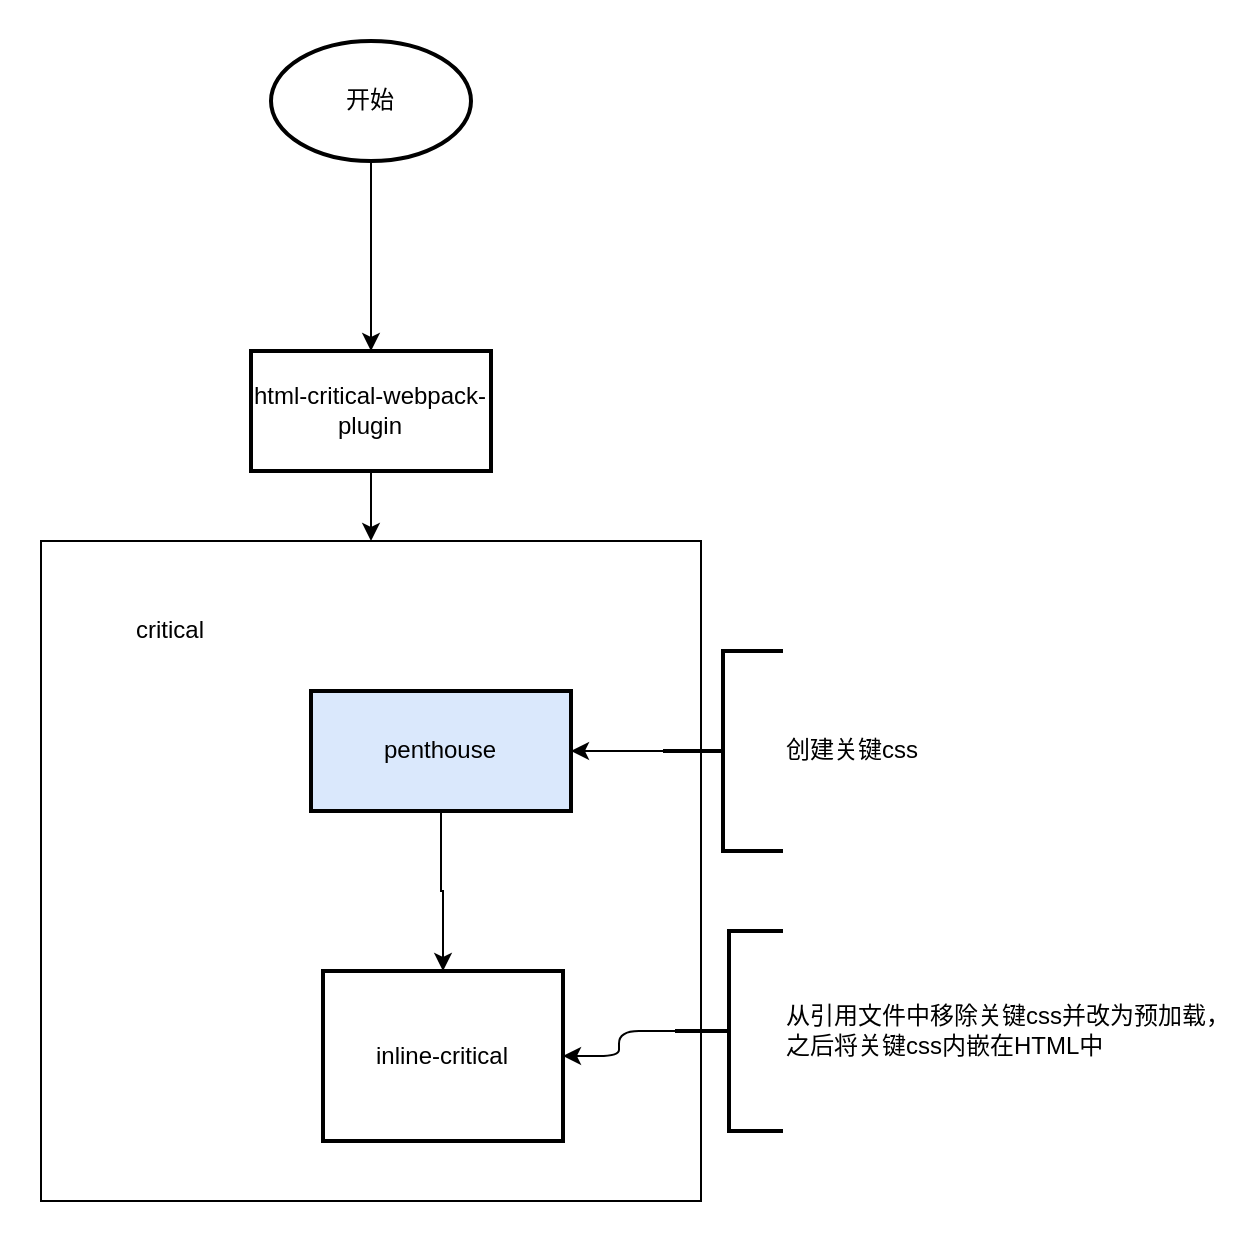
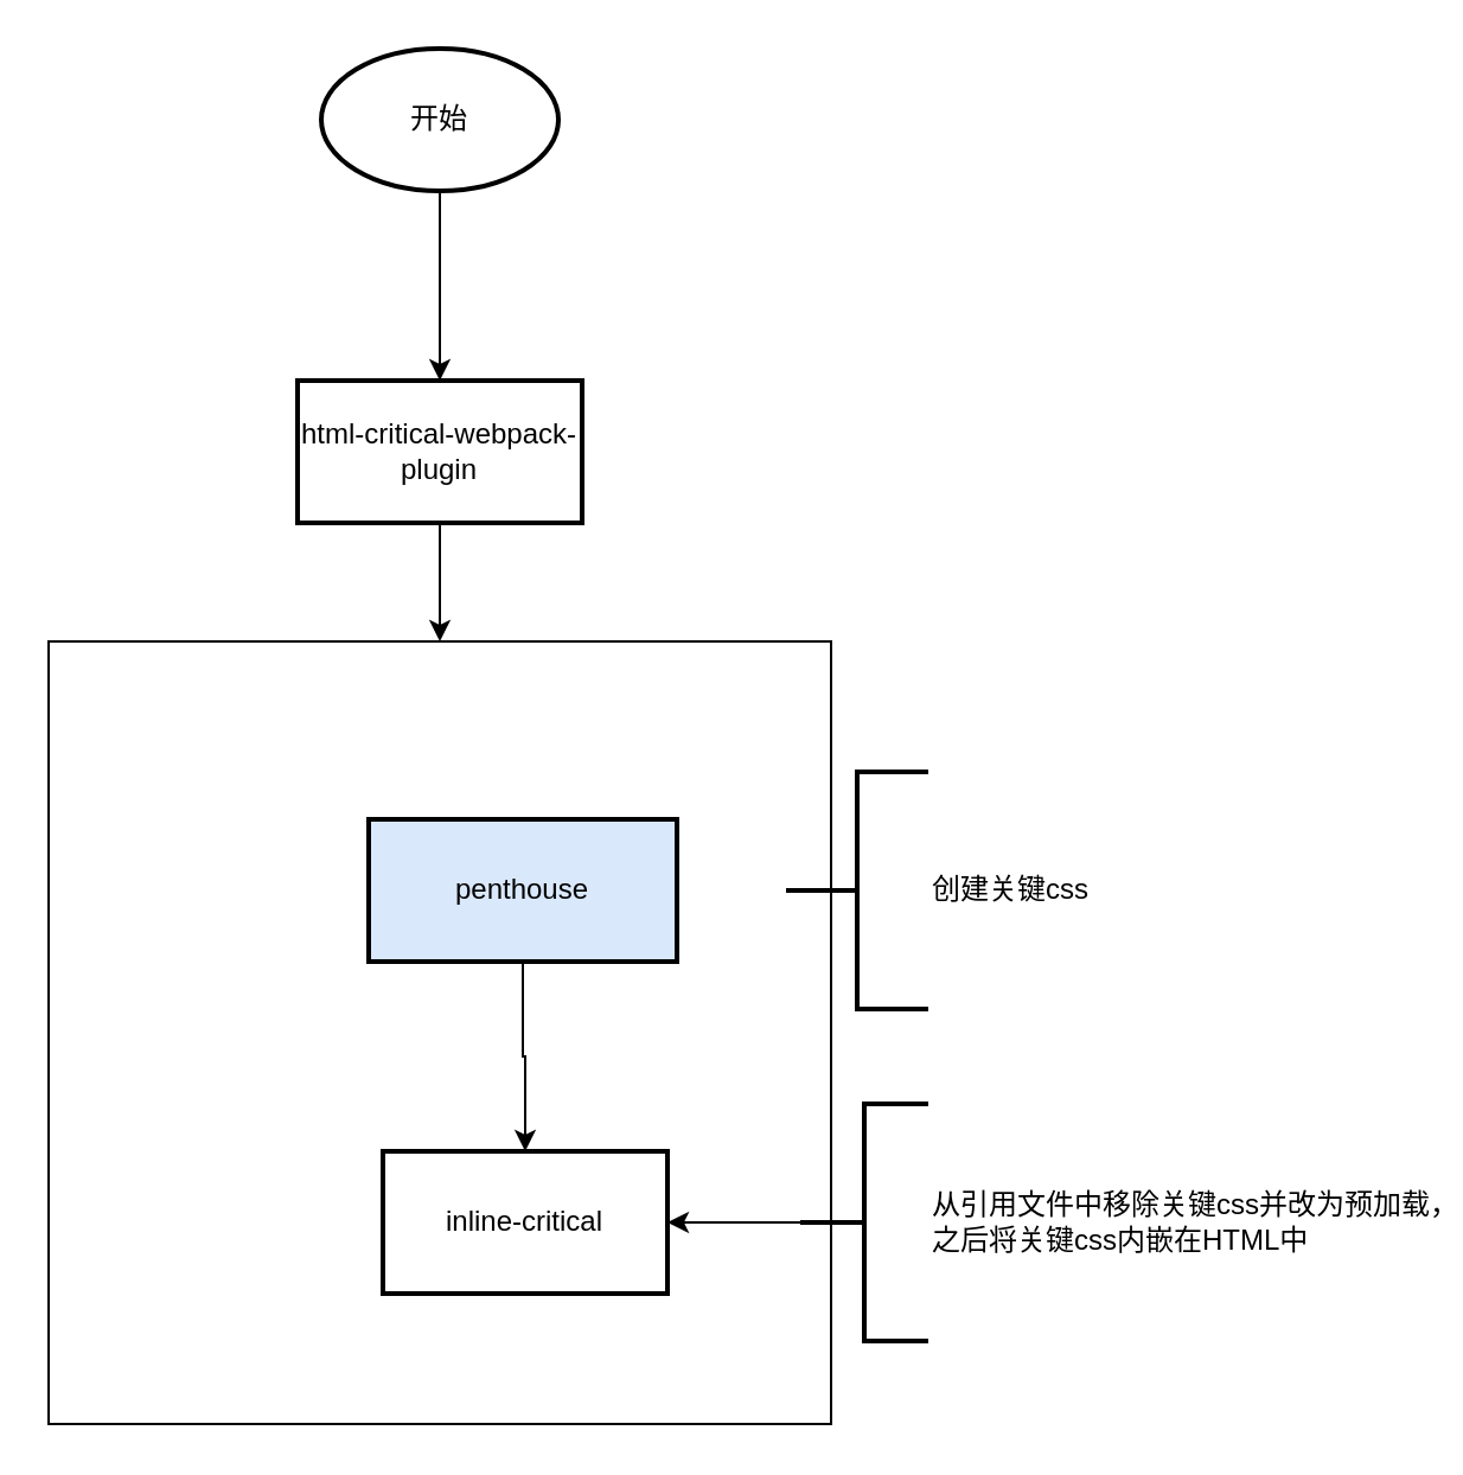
  <mxCell id="0" />
  <mxCell id="1" parent="0" />
  <mxCell id="2" value="" style="whiteSpace=wrap;html=1;aspect=fixed;rounded=0;sketch=0;" vertex="1" parent="1"><mxGeometry x="20" y="270" width="330" height="330" as="geometry" /></mxCell>
  <mxCell id="3" value="" style="edgeStyle=orthogonalEdgeStyle;rounded=0;orthogonalLoop=1;jettySize=auto;html=1;" parent="1" source="4" target="6" edge="1"><mxGeometry relative="1" as="geometry" /></mxCell>
  <mxCell id="4" value="开始" style="strokeWidth=2;html=1;shape=mxgraph.flowchart.start_1;whiteSpace=wrap;" parent="1" vertex="1"><mxGeometry x="135" y="20" width="100" height="60" as="geometry" /></mxCell>
  <mxCell id="5" value="" style="edgeStyle=orthogonalEdgeStyle;curved=0;rounded=1;sketch=0;orthogonalLoop=1;jettySize=auto;html=1;" edge="1" parent="1" source="6" target="2"><mxGeometry relative="1" as="geometry" /></mxCell>
- <mxCell id="6" value="html-critical-webpack-plugin" style="whiteSpace=wrap;html=1;strokeWidth=2;" parent="1" vertex="1"><mxGeometry x="125" y="175" width="120" height="60" as="geometry" /></mxCell>
- <mxCell id="7" value="critical" style="text;html=1;strokeColor=none;fillColor=none;align=center;verticalAlign=middle;whiteSpace=wrap;rounded=0;sketch=0;" vertex="1" parent="1"><mxGeometry x="65" y="305" width="40" height="20" as="geometry" /></mxCell>
+ <mxCell id="6" value="html-critical-webpack-plugin" style="whiteSpace=wrap;html=1;strokeWidth=2;" parent="1" vertex="1"><mxGeometry x="125" y="160" width="120" height="60" as="geometry" /></mxCell>
  <mxCell id="8" value="" style="edgeStyle=orthogonalEdgeStyle;rounded=0;orthogonalLoop=1;jettySize=auto;html=1;" parent="1" source="9" target="10" edge="1"><mxGeometry relative="1" as="geometry" /></mxCell>
  <mxCell id="9" value="penthouse" style="whiteSpace=wrap;html=1;strokeWidth=2;fillColor=#dae8fc;" parent="1" vertex="1"><mxGeometry x="155" y="345" width="130" height="60" as="geometry" /></mxCell>
- <mxCell id="10" value="inline-critical" style="whiteSpace=wrap;html=1;strokeWidth=2;" parent="1" vertex="1"><mxGeometry x="161" y="485" width="120" height="85" as="geometry" /></mxCell>
- <mxCell id="11" value="" style="edgeStyle=orthogonalEdgeStyle;curved=0;rounded=1;sketch=0;orthogonalLoop=1;jettySize=auto;html=1;" edge="1" parent="1" source="12" target="9"><mxGeometry relative="1" as="geometry" /></mxCell>
+ <mxCell id="10" value="inline-critical" style="whiteSpace=wrap;html=1;strokeWidth=2;" parent="1" vertex="1"><mxGeometry x="161" y="485" width="120" height="60" as="geometry" /></mxCell>
  <mxCell id="12" value="创建关键css" style="strokeWidth=2;html=1;shape=mxgraph.flowchart.annotation_2;align=left;labelPosition=right;pointerEvents=1;" parent="1" vertex="1"><mxGeometry x="331" y="325" width="60" height="100" as="geometry" /></mxCell>
  <mxCell id="13" value="" style="edgeStyle=orthogonalEdgeStyle;curved=0;rounded=1;sketch=0;orthogonalLoop=1;jettySize=auto;html=1;" edge="1" parent="1" source="14" target="10"><mxGeometry relative="1" as="geometry" /></mxCell>
  <mxCell id="14" value="从引用文件中移除关键css并改为预加载，&lt;br&gt;之后将关键css内嵌在HTML中" style="strokeWidth=2;html=1;shape=mxgraph.flowchart.annotation_2;align=left;labelPosition=right;pointerEvents=1;" parent="1" vertex="1"><mxGeometry x="337" y="465" width="54" height="100" as="geometry" /></mxCell>
